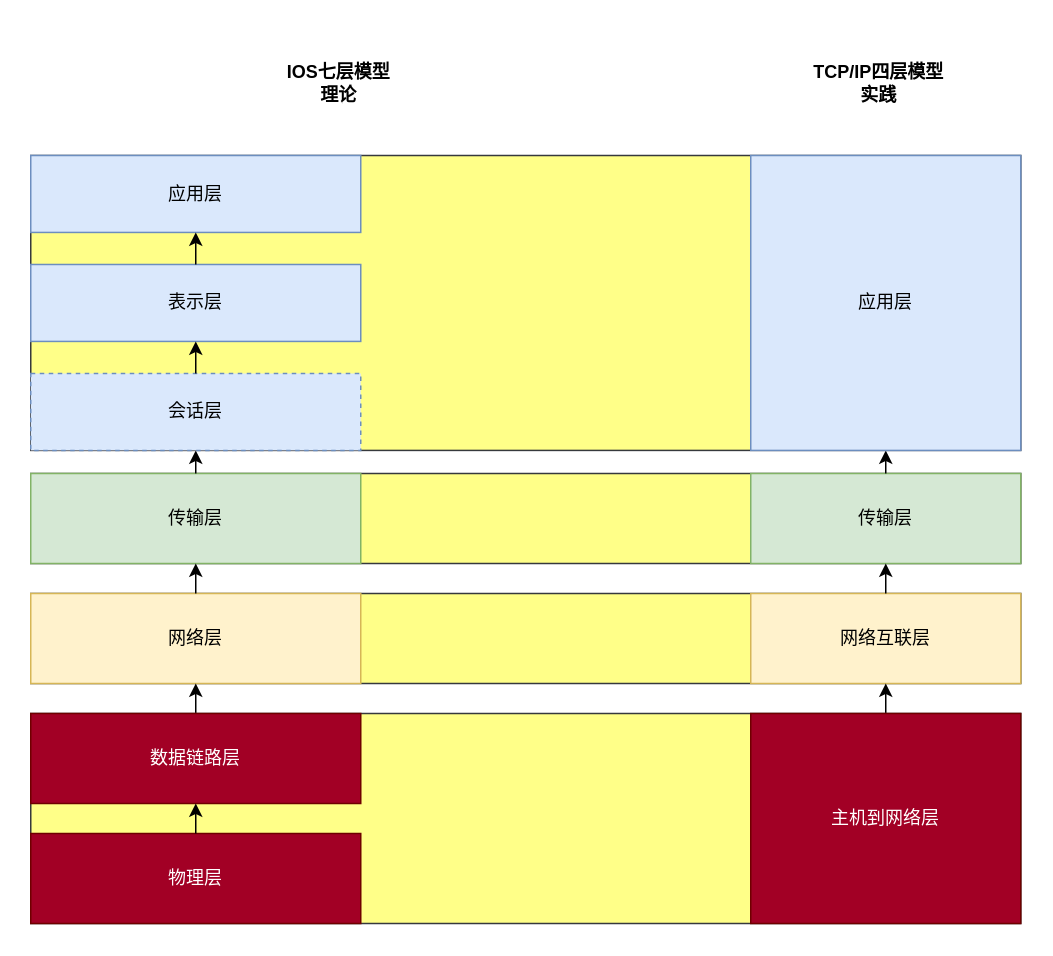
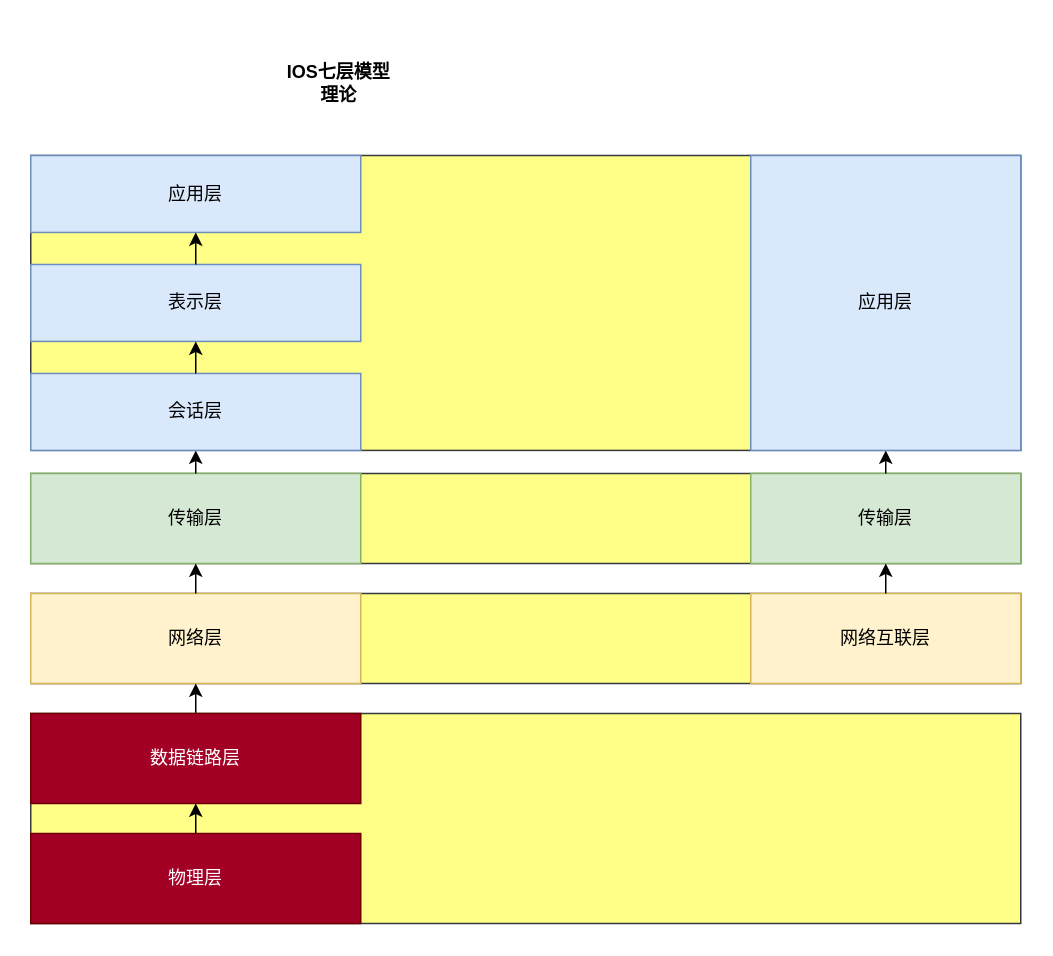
  <mxCell id="0" />
  <mxCell id="1" parent="0" />
  <mxCell id="2" value="" style="group;fillColor=#ffff88;strokeColor=#36393d;" vertex="1" connectable="0" parent="1"><mxGeometry x="20" y="315" width="660" height="60" as="geometry" /></mxCell>
  <mxCell id="3" value="传输层" style="rounded=0;whiteSpace=wrap;html=1;fillColor=#d5e8d4;strokeColor=#82b366;" vertex="1" parent="2"><mxGeometry width="220" height="60" as="geometry" /></mxCell>
  <mxCell id="4" value="传输层" style="rounded=0;whiteSpace=wrap;html=1;fillColor=#d5e8d4;strokeColor=#82b366;" vertex="1" parent="2"><mxGeometry x="480" width="180" height="60" as="geometry" /></mxCell>
  <mxCell id="5" value="" style="group;fillColor=#ffff88;strokeColor=#36393d;" vertex="1" connectable="0" parent="1"><mxGeometry x="20" y="395" width="660" height="60" as="geometry" /></mxCell>
  <mxCell id="6" value="网络层" style="rounded=0;whiteSpace=wrap;html=1;fillColor=#fff2cc;strokeColor=#d6b656;" vertex="1" parent="5"><mxGeometry width="220" height="60" as="geometry" /></mxCell>
  <mxCell id="7" value="网络互联层" style="rounded=0;whiteSpace=wrap;html=1;fillColor=#fff2cc;strokeColor=#d6b656;" vertex="1" parent="5"><mxGeometry x="480" width="180" height="60" as="geometry" /></mxCell>
  <mxCell id="8" value="" style="endArrow=classic;html=1;rounded=0;entryX=0.5;entryY=1;entryDx=0;entryDy=0;exitX=0.5;exitY=0;exitDx=0;exitDy=0;" edge="1" parent="1" source="22" target="6"><mxGeometry width="50" height="50" relative="1" as="geometry"><mxPoint x="90" y="525" as="sourcePoint" /><mxPoint x="140" y="475" as="targetPoint" /></mxGeometry></mxCell>
  <mxCell id="9" value="" style="endArrow=classic;html=1;rounded=0;exitX=0.5;exitY=0;exitDx=0;exitDy=0;entryX=0.5;entryY=1;entryDx=0;entryDy=0;" edge="1" parent="1" source="6" target="3"><mxGeometry width="50" height="50" relative="1" as="geometry"><mxPoint x="90" y="435" as="sourcePoint" /><mxPoint x="140" y="385" as="targetPoint" /></mxGeometry></mxCell>
  <mxCell id="10" value="" style="endArrow=classic;html=1;rounded=0;exitX=0.5;exitY=0;exitDx=0;exitDy=0;entryX=0.5;entryY=1;entryDx=0;entryDy=0;" edge="1" parent="1" source="3" target="18"><mxGeometry width="50" height="50" relative="1" as="geometry"><mxPoint x="130" y="315" as="sourcePoint" /><mxPoint x="130" y="305" as="targetPoint" /></mxGeometry></mxCell>
  <mxCell id="11" value="" style="endArrow=classic;html=1;rounded=0;entryX=0.5;entryY=1;entryDx=0;entryDy=0;exitX=0.5;exitY=0;exitDx=0;exitDy=0;" edge="1" parent="1" source="4" target="16"><mxGeometry width="50" height="50" relative="1" as="geometry"><mxPoint x="700" y="355" as="sourcePoint" /><mxPoint x="750" y="305" as="targetPoint" /></mxGeometry></mxCell>
  <mxCell id="12" value="" style="endArrow=classic;html=1;rounded=0;entryX=0.5;entryY=1;entryDx=0;entryDy=0;exitX=0.5;exitY=0;exitDx=0;exitDy=0;" edge="1" parent="1" source="7" target="4"><mxGeometry width="50" height="50" relative="1" as="geometry"><mxPoint x="700" y="475" as="sourcePoint" /><mxPoint x="750" y="425" as="targetPoint" /></mxGeometry></mxCell>
- <mxCell id="13" value="" style="endArrow=classic;html=1;rounded=0;entryX=0.5;entryY=1;entryDx=0;entryDy=0;exitX=0.5;exitY=0;exitDx=0;exitDy=0;" edge="1" parent="1" source="24" target="7"><mxGeometry width="50" height="50" relative="1" as="geometry"><mxPoint x="800" y="565" as="sourcePoint" /><mxPoint x="850" y="515" as="targetPoint" /></mxGeometry></mxCell>
  <mxCell id="14" value="" style="group;fillColor=#ffff88;strokeColor=#36393d;" vertex="1" connectable="0" parent="1"><mxGeometry x="20" y="102.997" width="660" height="196.613" as="geometry" /></mxCell>
  <mxCell id="15" value="表示层" style="rounded=0;whiteSpace=wrap;html=1;fillColor=#dae8fc;strokeColor=#6c8ebf;" vertex="1" parent="14"><mxGeometry y="72.661" width="220" height="51.29" as="geometry" /></mxCell>
  <mxCell id="16" value="应用层" style="rounded=0;whiteSpace=wrap;html=1;fillColor=#dae8fc;strokeColor=#6c8ebf;" vertex="1" parent="14"><mxGeometry x="480" width="180" height="196.613" as="geometry" /></mxCell>
  <mxCell id="17" value="应用层" style="rounded=0;whiteSpace=wrap;html=1;fillColor=#dae8fc;strokeColor=#6c8ebf;" vertex="1" parent="14"><mxGeometry y="0.004" width="220" height="51.29" as="geometry" /></mxCell>
- <mxCell id="18" value="会话层" style="rounded=0;whiteSpace=wrap;html=1;fillColor=#dae8fc;strokeColor=#6c8ebf;dashed=1;" vertex="1" parent="14"><mxGeometry y="145.323" width="220" height="51.29" as="geometry" /></mxCell>
+ <mxCell id="18" value="会话层" style="rounded=0;whiteSpace=wrap;html=1;fillColor=#dae8fc;strokeColor=#6c8ebf;" vertex="1" parent="14"><mxGeometry y="145.323" width="220" height="51.29" as="geometry" /></mxCell>
  <mxCell id="19" value="" style="endArrow=classic;html=1;rounded=0;entryX=0.5;entryY=1;entryDx=0;entryDy=0;exitX=0.5;exitY=0;exitDx=0;exitDy=0;" edge="1" parent="14" source="15" target="17"><mxGeometry width="50" height="50" relative="1" as="geometry"><mxPoint x="300" y="435.831" as="sourcePoint" /><mxPoint x="350" y="393.089" as="targetPoint" /></mxGeometry></mxCell>
  <mxCell id="20" value="" style="endArrow=classic;html=1;rounded=0;exitX=0.5;exitY=0;exitDx=0;exitDy=0;entryX=0.5;entryY=1;entryDx=0;entryDy=0;" edge="1" parent="14" source="18" target="15"><mxGeometry width="50" height="50" relative="1" as="geometry"><mxPoint x="350" y="517.04" as="sourcePoint" /><mxPoint x="350" y="495.669" as="targetPoint" /></mxGeometry></mxCell>
  <mxCell id="21" value="" style="group;fillColor=#ffff88;strokeColor=#36393d;" vertex="1" connectable="0" parent="1"><mxGeometry x="20" y="475" width="660" height="140" as="geometry" /></mxCell>
  <mxCell id="22" value="数据链路层" style="rounded=0;whiteSpace=wrap;html=1;fillColor=#a20025;fontColor=#ffffff;strokeColor=#6F0000;" vertex="1" parent="21"><mxGeometry width="220" height="60" as="geometry" /></mxCell>
  <mxCell id="23" value="物理层" style="rounded=0;whiteSpace=wrap;html=1;fillColor=#a20025;fontColor=#ffffff;strokeColor=#6F0000;" vertex="1" parent="21"><mxGeometry y="80" width="220" height="60" as="geometry" /></mxCell>
- <mxCell id="24" value="主机到网络层" style="rounded=0;whiteSpace=wrap;html=1;fillColor=#a20025;fontColor=#ffffff;strokeColor=#6F0000;" vertex="1" parent="21"><mxGeometry x="480" width="180" height="140" as="geometry" /></mxCell>
  <mxCell id="25" value="" style="endArrow=classic;html=1;rounded=0;exitX=0.5;exitY=0;exitDx=0;exitDy=0;" edge="1" parent="21" source="23" target="22"><mxGeometry width="50" height="50" relative="1" as="geometry"><mxPoint x="330" y="880" as="sourcePoint" /><mxPoint x="380" y="830" as="targetPoint" /></mxGeometry></mxCell>
  <mxCell id="26" value="&lt;h4&gt;IOS七层模型&lt;br&gt;理论&lt;/h4&gt;" style="text;html=1;align=center;verticalAlign=middle;resizable=0;points=[];autosize=1;strokeColor=none;fillColor=none;" vertex="1" parent="1"><mxGeometry x="180" y="20" width="90" height="70" as="geometry" /></mxCell>
- <mxCell id="27" value="&lt;h4&gt;TCP/IP四层模型&lt;br&gt;实践&lt;/h4&gt;" style="text;html=1;align=center;verticalAlign=middle;resizable=0;points=[];autosize=1;strokeColor=none;fillColor=none;" vertex="1" parent="1"><mxGeometry x="530" y="20" width="110" height="70" as="geometry" /></mxCell>
